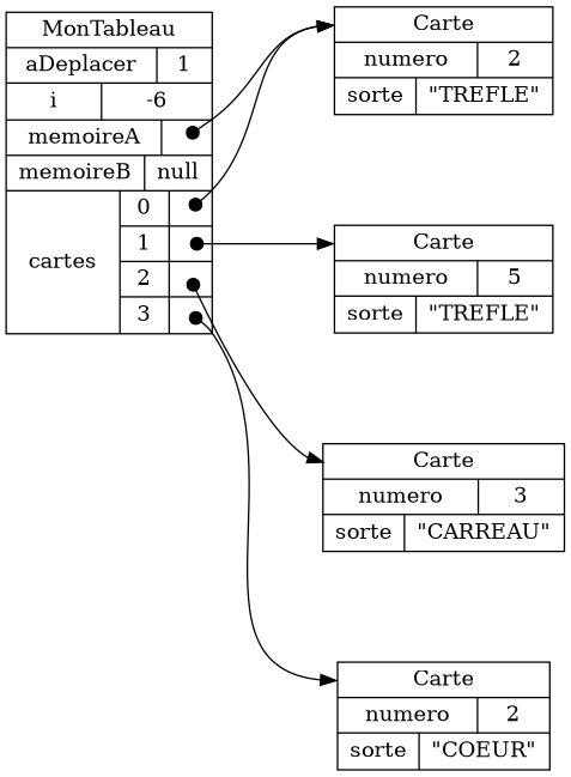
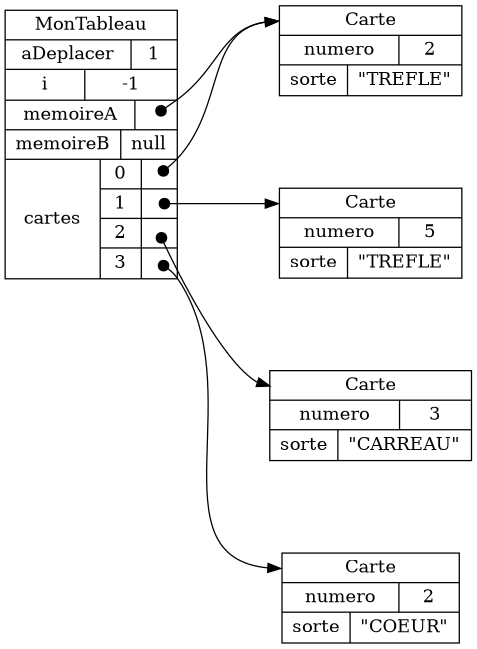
  digraph {
    compound=true
    nodesep=1.0
    rankdir=LR
    ranksep=1.0
    node [fillcolor=white shape=record style=filled]
    edge [arrowtail=dot dir=both headport=_C tailclip=false]
-   n1 [label="<_C>MonTableau|{aDeplacer|1}|{i|-6}|{memoireA|<cartes__V_0_0_A>}|{memoireB|null}|{cartes|{{0|<cartes__V_0_0_B>}|{1|<cartes__V_1_1>}|{2|<cartes__V_2_2>}|{3|<cartes__V_3_3>}}}"]
+   n1 [label="<_C>MonTableau|{aDeplacer|1}|{i|-1}|{memoireA|<cartes__V_0_0_A>}|{memoireB|null}|{cartes|{{0|<cartes__V_0_0_B>}|{1|<cartes__V_1_1>}|{2|<cartes__V_2_2>}|{3|<cartes__V_3_3>}}}"]
    n2 [label="<_C>Carte|{numero|2}|{sorte|\"TREFLE\"}"]
    n3 [label="<_C>Carte|{numero|5}|{sorte|\"TREFLE\"}"]
    n4 [label="<_C>Carte|{numero|3}|{sorte|\"CARREAU\"}"]
    n5 [label="<_C>Carte|{numero|2}|{sorte|\"COEUR\"}"]
    n1 -> n2 [tailport="cartes__V_0_0_A:c"]
    n1 -> n2 [tailport="cartes__V_0_0_B:c"]
    n1 -> n3 [tailport="cartes__V_1_1:c"]
    n1 -> n4 [tailport="cartes__V_2_2:c"]
    n1 -> n5 [tailport="cartes__V_3_3:c"]
  }
